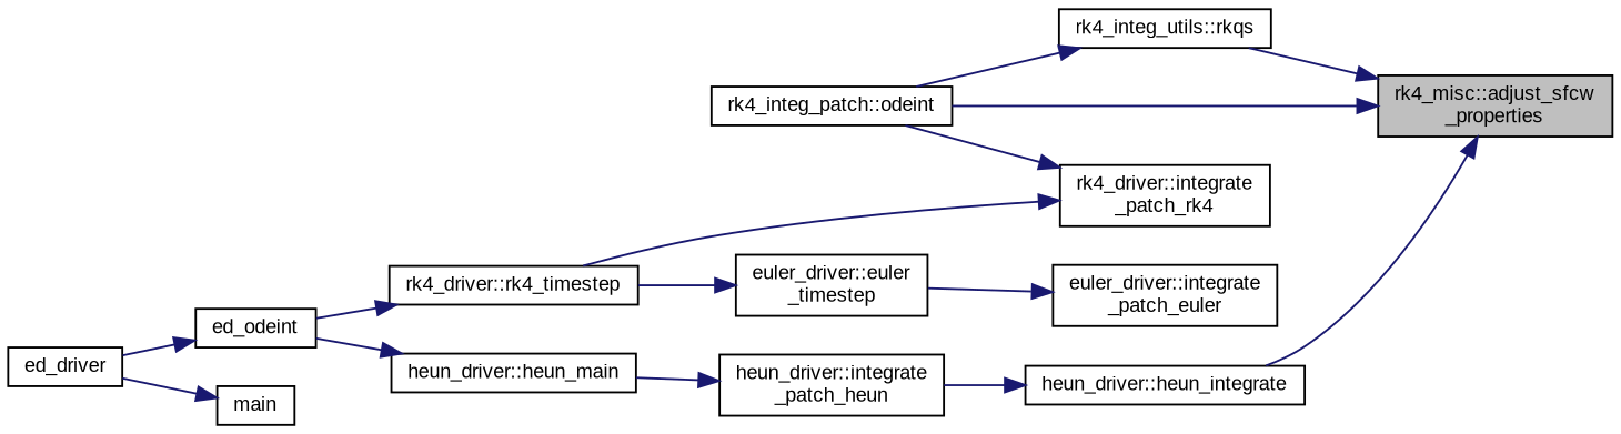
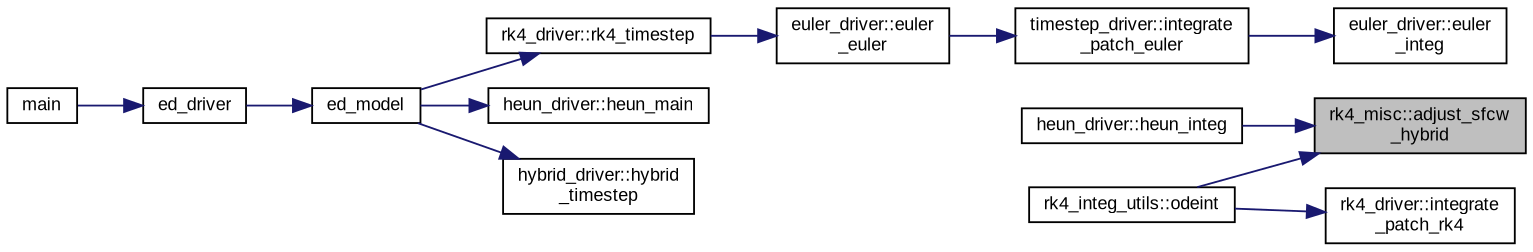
  digraph {
    fontname="Liberation Sans"
    rankdir=RL
    node [color=black fillcolor=white fontname="Liberation Sans" fontsize=10 shape=record style=filled]
    edge [color=midnightblue dir=back fontname="Liberation Sans" fontsize=10 labelfontname=Helvetica labelfontsize=10 style=solid]
-   n1 [fillcolor=grey75 fontcolor=black height=0.2 label="rk4_misc::adjust_sfcw\l_properties" width=0.4]
-   n2 [height=0.2 label="heun_driver::heun_integrate" width=0.4]
-   n3 [height=0.2 label="rk4_integ_patch::odeint" width=0.4]
-   n4 [height=0.2 label="rk4_integ_utils::rkqs" width=0.4]
-   n6 [height=0.2 label="euler_driver::integrate\l_patch_euler" width=0.4]
-   n7 [height=0.2 label="heun_driver::integrate\l_patch_heun" width=0.4]
-   n8 [height=0.2 label="euler_driver::euler\l_timestep" width=0.4]
+   n1 [fillcolor=grey75 fontcolor=black height=0.2 label="rk4_misc::adjust_sfcw\l_hybrid" width=0.4]
+   n2 [height=0.2 label="heun_driver::heun_integ" width=0.4]
+   n3 [height=0.2 label="rk4_integ_utils::odeint" width=0.4]
+   n5 [height=0.2 label="euler_driver::euler\l_integ" width=0.4]
+   n6 [height=0.2 label="timestep_driver::integrate\l_patch_euler" width=0.4]
+   n8 [height=0.2 label="euler_driver::euler\l_euler" width=0.4]
    n9 [height=0.2 label="rk4_driver::rk4_timestep" width=0.4]
-   n10 [height=0.2 label=ed_odeint width=0.4]
+   n10 [height=0.2 label=ed_model width=0.4]
    n11 [height=0.2 label=ed_driver width=0.4]
    n12 [height=0.2 label=main width=0.4]
    n13 [height=0.2 label="heun_driver::heun_main" width=0.4]
+   n14 [height=0.2 label="hybrid_driver::hybrid\l_timestep" width=0.4]
    n15 [height=0.2 label="rk4_driver::integrate\l_patch_rk4" width=0.4]
    n1 -> n2
    n1 -> n3
-   n1 -> n4
-   n2 -> n7
-   n4 -> n3
+   n5 -> n6
    n6 -> n8
-   n7 -> n13
    n8 -> n9
    n9 -> n10
    n10 -> n11
-   n12 -> n11
+   n11 -> n12
    n13 -> n10
+   n14 -> n10
    n15 -> n3
-   n15 -> n9
  }
